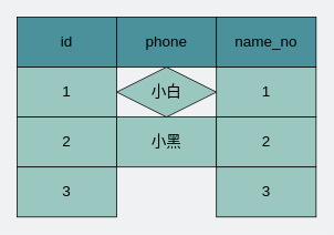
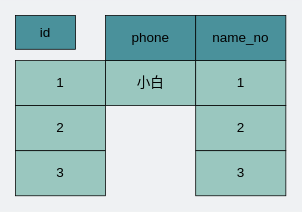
  <mxCell id="0" />
  <mxCell id="1" parent="0" />
  <mxCell id="2" value="1" style="rounded=0;whiteSpace=wrap;html=1;fillColor=#9AC7BF;gradientColor=none;fontSize=18;" parent="1" vertex="1"><mxGeometry x="20" y="80" width="120" height="60" as="geometry" /></mxCell>
- <mxCell id="3" value="小白" style="rhombus;whiteSpace=wrap;html=1;fillColor=#9AC7BF;gradientColor=none;fontSize=18;" parent="1" vertex="1"><mxGeometry x="140" y="80" width="120" height="60" as="geometry" /></mxCell>
+ <mxCell id="3" value="小白" style="rounded=0;whiteSpace=wrap;html=1;fillColor=#9AC7BF;gradientColor=none;fontSize=18;" parent="1" vertex="1"><mxGeometry x="140" y="80" width="120" height="60" as="geometry" /></mxCell>
  <mxCell id="4" value="&lt;span style=&quot;font-size: 18px&quot;&gt;1&lt;/span&gt;" style="rounded=0;whiteSpace=wrap;html=1;fillColor=#9AC7BF;gradientColor=none;fontSize=18;" parent="1" vertex="1"><mxGeometry x="260" y="80" width="120" height="60" as="geometry" /></mxCell>
  <mxCell id="5" value="2" style="rounded=0;whiteSpace=wrap;html=1;fillColor=#9AC7BF;gradientColor=none;fontSize=18;" parent="1" vertex="1"><mxGeometry x="20" y="140" width="120" height="60" as="geometry" /></mxCell>
- <mxCell id="6" value="小黑" style="rounded=0;whiteSpace=wrap;html=1;fillColor=#9AC7BF;gradientColor=none;fontSize=18;" parent="1" vertex="1"><mxGeometry x="140" y="140" width="120" height="60" as="geometry" /></mxCell>
  <mxCell id="7" value="&lt;span style=&quot;font-size: 18px&quot;&gt;2&lt;/span&gt;" style="rounded=0;whiteSpace=wrap;html=1;fillColor=#9AC7BF;gradientColor=none;fontSize=18;" parent="1" vertex="1"><mxGeometry x="260" y="140" width="120" height="60" as="geometry" /></mxCell>
- <mxCell id="8" value="id" style="rounded=0;whiteSpace=wrap;html=1;fillColor=#4A919B;gradientColor=none;fontSize=18;" parent="1" vertex="1"><mxGeometry x="20" y="20" width="120" height="60" as="geometry" /></mxCell>
+ <mxCell id="8" value="id" style="rounded=0;whiteSpace=wrap;html=1;fillColor=#4A919B;gradientColor=none;fontSize=18;" parent="1" vertex="1"><mxGeometry x="20" y="20" width="80" height="45" as="geometry" /></mxCell>
  <mxCell id="9" value="phone" style="rounded=0;whiteSpace=wrap;html=1;fillColor=#4A919B;gradientColor=none;fontSize=18;" parent="1" vertex="1"><mxGeometry x="140" y="20" width="120" height="60" as="geometry" /></mxCell>
  <mxCell id="10" value="&lt;span style=&quot;font-size: 18px&quot;&gt;name_no&lt;/span&gt;" style="rounded=0;whiteSpace=wrap;html=1;fillColor=#4A919B;gradientColor=none;fontSize=18;" parent="1" vertex="1"><mxGeometry x="260" y="20" width="120" height="60" as="geometry" /></mxCell>
  <mxCell id="11" value="3" style="rounded=0;whiteSpace=wrap;html=1;fillColor=#9AC7BF;gradientColor=none;fontSize=18;" parent="1" vertex="1"><mxGeometry x="20" y="200" width="120" height="60" as="geometry" /></mxCell>
  <mxCell id="12" value="&lt;span style=&quot;font-size: 18px&quot;&gt;3&lt;/span&gt;" style="rounded=0;whiteSpace=wrap;html=1;fillColor=#9AC7BF;gradientColor=none;fontSize=18;" parent="1" vertex="1"><mxGeometry x="260" y="200" width="120" height="60" as="geometry" /></mxCell>
